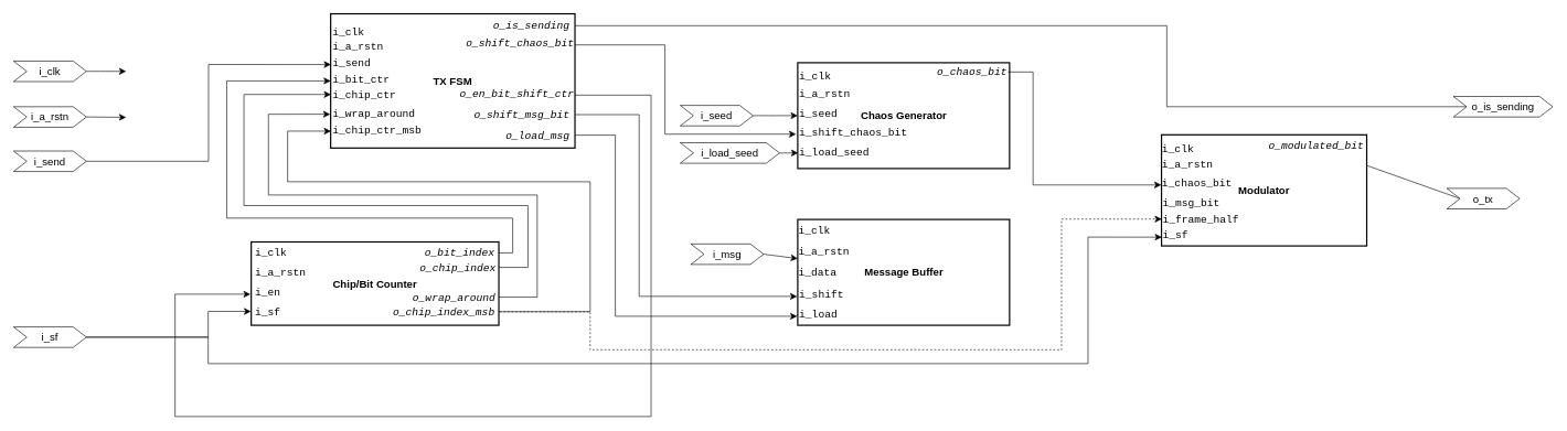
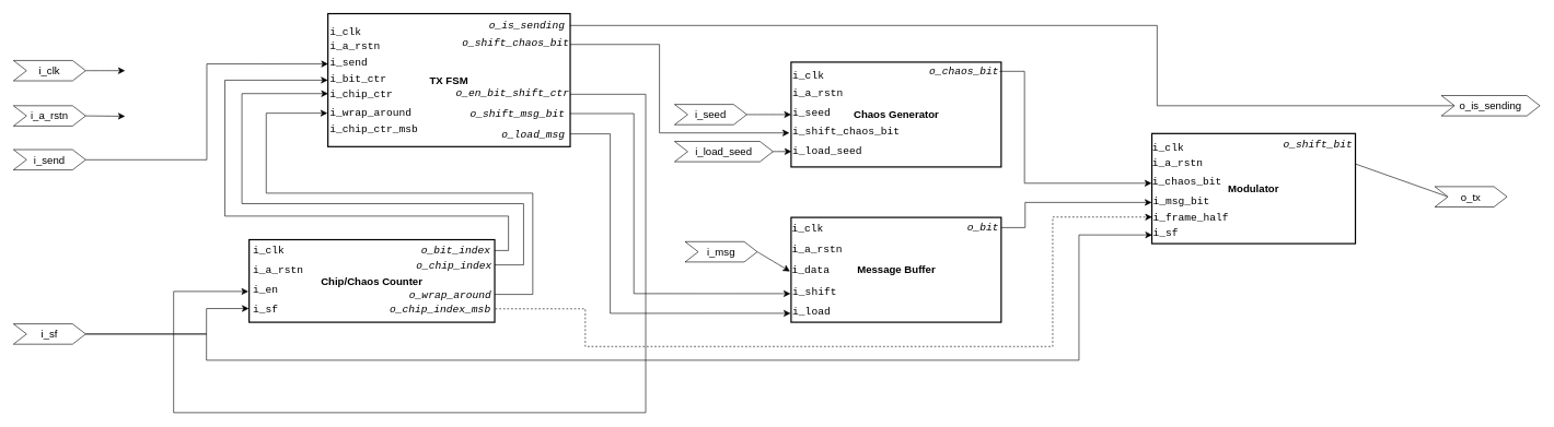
  <mxCell id="0" />
  <mxCell id="1" parent="0" />
  <mxCell id="2" style="edgeStyle=orthogonalEdgeStyle;rounded=0;orthogonalLoop=1;jettySize=auto;html=1;entryX=-0.003;entryY=0.627;entryDx=0;entryDy=0;entryPerimeter=0;fontSize=12;startSize=8;endSize=8;exitX=0.997;exitY=0.67;exitDx=0;exitDy=0;exitPerimeter=0;" edge="1" parent="1" source="20" target="29"><mxGeometry relative="1" as="geometry"><Array as="points"><mxPoint x="868" y="143" /><mxPoint x="983" y="143" /><mxPoint x="983" y="629" /><mxPoint x="264" y="629" /><mxPoint x="264" y="444" /></Array></mxGeometry></mxCell>
  <mxCell id="3" style="edgeStyle=orthogonalEdgeStyle;rounded=0;orthogonalLoop=1;jettySize=auto;html=1;entryX=-0.008;entryY=0.526;entryDx=0;entryDy=0;entryPerimeter=0;fontSize=12;startSize=8;endSize=8;" edge="1" parent="1" source="42" target="28"><mxGeometry relative="1" as="geometry"><Array as="points"><mxPoint x="811" y="448" /><mxPoint x="811" y="294" /><mxPoint x="405" y="294" /><mxPoint x="405" y="172" /></Array></mxGeometry></mxCell>
  <mxCell id="4" style="edgeStyle=orthogonalEdgeStyle;rounded=0;orthogonalLoop=1;jettySize=auto;html=1;entryX=-0.014;entryY=0.606;entryDx=0;entryDy=0;entryPerimeter=0;fontSize=12;startSize=8;endSize=8;" edge="1" parent="1" source="17" target="34"><mxGeometry relative="1" as="geometry"><Array as="points"><mxPoint x="1004" y="67" /><mxPoint x="1004" y="202" /></Array></mxGeometry></mxCell>
  <mxCell id="5" style="edgeStyle=orthogonalEdgeStyle;rounded=0;orthogonalLoop=1;jettySize=auto;html=1;entryX=-0.01;entryY=0.586;entryDx=0;entryDy=0;entryPerimeter=0;fontSize=12;startSize=8;endSize=8;" edge="1" parent="1" source="18" target="48"><mxGeometry relative="1" as="geometry"><Array as="points"><mxPoint x="965" y="173" /><mxPoint x="965" y="447" /></Array></mxGeometry></mxCell>
  <mxCell id="6" style="edgeStyle=orthogonalEdgeStyle;rounded=0;orthogonalLoop=1;jettySize=auto;html=1;entryX=-0.01;entryY=0.618;entryDx=0;entryDy=0;entryPerimeter=0;fontSize=12;startSize=8;endSize=8;" edge="1" parent="1" source="19" target="47"><mxGeometry relative="1" as="geometry"><Array as="points"><mxPoint x="929" y="203" /><mxPoint x="929" y="477" /></Array></mxGeometry></mxCell>
- <mxCell id="8" style="edgeStyle=orthogonalEdgeStyle;rounded=0;orthogonalLoop=1;jettySize=auto;html=1;entryX=0.001;entryY=0.874;entryDx=0;entryDy=0;entryPerimeter=0;fontSize=12;startSize=8;endSize=8;" edge="1" parent="1" source="41" target="14"><mxGeometry relative="1" as="geometry"><Array as="points"><mxPoint x="891" y="471" /><mxPoint x="891" y="274" /><mxPoint x="434" y="274" /><mxPoint x="434" y="197" /></Array></mxGeometry></mxCell>
+ <mxCell id="7" style="edgeStyle=orthogonalEdgeStyle;rounded=0;orthogonalLoop=1;jettySize=auto;html=1;entryX=-0.002;entryY=0.58;entryDx=0;entryDy=0;entryPerimeter=0;fontSize=12;startSize=8;endSize=8;" edge="1" parent="1" source="49" target="54"><mxGeometry relative="1" as="geometry"><Array as="points"><mxPoint x="1561" y="346" /><mxPoint x="1561" y="308" /></Array></mxGeometry></mxCell>
  <mxCell id="9" style="edgeStyle=orthogonalEdgeStyle;rounded=0;orthogonalLoop=1;jettySize=auto;html=1;entryX=0.001;entryY=0.601;entryDx=0;entryDy=0;entryPerimeter=0;fontSize=12;startSize=8;endSize=8;" edge="1" parent="1" source="40" target="14"><mxGeometry relative="1" as="geometry"><Array as="points"><mxPoint x="797" y="404" /><mxPoint x="797" y="310" /><mxPoint x="368" y="310" /><mxPoint x="368" y="142" /></Array></mxGeometry></mxCell>
  <mxCell id="10" style="edgeStyle=orthogonalEdgeStyle;rounded=0;orthogonalLoop=1;jettySize=auto;html=1;entryX=0;entryY=0.5;entryDx=0;entryDy=0;fontSize=12;startSize=8;endSize=8;endArrow=none;endFill=0;" edge="1" parent="1" source="21" target="69"><mxGeometry relative="1" as="geometry"><Array as="points"><mxPoint x="1762" y="38" /><mxPoint x="1762" y="161" /></Array></mxGeometry></mxCell>
  <mxCell id="11" style="edgeStyle=orthogonalEdgeStyle;rounded=0;orthogonalLoop=1;jettySize=auto;html=1;entryX=0;entryY=0.5;entryDx=0;entryDy=0;fontSize=12;startSize=8;endSize=8;" edge="1" parent="1" source="39" target="14"><mxGeometry relative="1" as="geometry"><Array as="points"><mxPoint x="774" y="382" /><mxPoint x="774" y="329" /><mxPoint x="342" y="329" /><mxPoint x="342" y="122" /><mxPoint x="499" y="122" /></Array></mxGeometry></mxCell>
  <mxCell id="12" style="rounded=0;orthogonalLoop=1;jettySize=auto;html=1;entryX=0;entryY=0.5;entryDx=0;entryDy=0;fontSize=12;startSize=8;endSize=8;endArrow=none;endFill=0;" edge="1" parent="1" source="57" target="68"><mxGeometry relative="1" as="geometry" /></mxCell>
  <mxCell id="13" style="edgeStyle=orthogonalEdgeStyle;rounded=0;orthogonalLoop=1;jettySize=auto;html=1;entryX=0.003;entryY=0.498;entryDx=0;entryDy=0;entryPerimeter=0;fontSize=12;startSize=8;endSize=8;dashed=1;" edge="1" parent="1" source="41" target="55"><mxGeometry relative="1" as="geometry"><Array as="points"><mxPoint x="891" y="471" /><mxPoint x="891" y="528" /><mxPoint x="1603" y="528" /><mxPoint x="1603" y="330" /></Array></mxGeometry></mxCell>
  <mxCell id="14" value="&lt;b&gt;TX FSM&lt;/b&gt;" style="rounded=0;whiteSpace=wrap;html=1;fontSize=16;strokeWidth=2;" vertex="1" parent="1"><mxGeometry x="499" y="20" width="369" height="203" as="geometry" /></mxCell>
  <mxCell id="15" value="&lt;b&gt;Chaos Generator&lt;/b&gt;" style="rounded=0;whiteSpace=wrap;html=1;fontSize=16;strokeWidth=2;" vertex="1" parent="1"><mxGeometry x="1204.5" y="94" width="320" height="160" as="geometry" /></mxCell>
  <mxCell id="16" value="&lt;font face=&quot;Courier New&quot;&gt;o_chaos_bit&lt;/font&gt;" style="text;html=1;align=right;verticalAlign=middle;resizable=0;points=[];autosize=1;strokeColor=none;fillColor=none;fontSize=16;fontStyle=2" vertex="1" parent="1"><mxGeometry x="1398" y="91.5" width="124" height="33" as="geometry" /></mxCell>
  <mxCell id="17" value="&lt;font face=&quot;Courier New&quot;&gt;o_shift_chaos_bit&lt;/font&gt;" style="text;html=1;align=right;verticalAlign=middle;resizable=0;points=[];autosize=1;strokeColor=none;fillColor=none;fontSize=16;fontStyle=2" vertex="1" parent="1"><mxGeometry x="687" y="48" width="181" height="33" as="geometry" /></mxCell>
  <mxCell id="18" value="&lt;font face=&quot;Courier New&quot;&gt;o_shift_msg_bit&lt;/font&gt;" style="text;html=1;align=right;verticalAlign=middle;resizable=0;points=[];autosize=1;strokeColor=none;fillColor=none;fontSize=16;fontStyle=2" vertex="1" parent="1"><mxGeometry x="699" y="156" width="162" height="33" as="geometry" /></mxCell>
  <mxCell id="19" value="&lt;font face=&quot;Courier New&quot;&gt;o_load_msg&lt;/font&gt;" style="text;html=1;align=right;verticalAlign=middle;resizable=0;points=[];autosize=1;strokeColor=none;fillColor=none;fontSize=16;fontStyle=2" vertex="1" parent="1"><mxGeometry x="747" y="187" width="114" height="33" as="geometry" /></mxCell>
  <mxCell id="20" value="&lt;font face=&quot;Courier New&quot;&gt;o_en_bit_shift_ctr&lt;/font&gt;" style="text;html=1;align=right;verticalAlign=middle;resizable=0;points=[];autosize=1;strokeColor=none;fillColor=none;fontSize=16;fontStyle=2" vertex="1" parent="1"><mxGeometry x="687" y="124.5" width="181" height="33" as="geometry" /></mxCell>
  <mxCell id="21" value="&lt;font face=&quot;Courier New&quot;&gt;o_is_sending&lt;/font&gt;" style="text;html=1;align=right;verticalAlign=middle;resizable=0;points=[];autosize=1;strokeColor=none;fillColor=none;fontSize=16;fontStyle=2" vertex="1" parent="1"><mxGeometry x="728" y="21.5" width="133" height="33" as="geometry" /></mxCell>
  <mxCell id="22" value="&lt;font face=&quot;Courier New&quot;&gt;i_clk&lt;/font&gt;" style="text;html=1;align=left;verticalAlign=middle;resizable=0;points=[];autosize=1;strokeColor=none;fillColor=none;fontSize=16;" vertex="1" parent="1"><mxGeometry x="499.5" y="31" width="66" height="33" as="geometry" /></mxCell>
  <mxCell id="23" value="&lt;font face=&quot;Courier New&quot;&gt;i_a_rstn&lt;/font&gt;" style="text;html=1;align=left;verticalAlign=middle;resizable=0;points=[];autosize=1;strokeColor=none;fillColor=none;fontSize=16;" vertex="1" parent="1"><mxGeometry x="499.5" y="52" width="95" height="33" as="geometry" /></mxCell>
  <mxCell id="24" value="&lt;font face=&quot;Courier New&quot;&gt;i_send&lt;/font&gt;" style="text;html=1;align=left;verticalAlign=middle;resizable=0;points=[];autosize=1;strokeColor=none;fillColor=none;fontSize=16;" vertex="1" parent="1"><mxGeometry x="499.5" y="77" width="76" height="33" as="geometry" /></mxCell>
  <mxCell id="25" value="&lt;font face=&quot;Courier New&quot;&gt;i_bit_ctr&lt;/font&gt;" style="text;html=1;align=left;verticalAlign=middle;resizable=0;points=[];autosize=1;strokeColor=none;fillColor=none;fontSize=16;" vertex="1" parent="1"><mxGeometry x="499.5" y="102" width="104" height="33" as="geometry" /></mxCell>
  <mxCell id="26" value="&lt;font face=&quot;Courier New&quot;&gt;i_chip_ctr&lt;/font&gt;" style="text;html=1;align=left;verticalAlign=middle;resizable=0;points=[];autosize=1;strokeColor=none;fillColor=none;fontSize=16;" vertex="1" parent="1"><mxGeometry x="499.5" y="126" width="114" height="33" as="geometry" /></mxCell>
  <mxCell id="27" value="&lt;font face=&quot;Courier New&quot;&gt;i_chip_ctr_msb&lt;/font&gt;" style="text;html=1;align=left;verticalAlign=middle;resizable=0;points=[];autosize=1;strokeColor=none;fillColor=none;fontSize=16;" vertex="1" parent="1"><mxGeometry x="499.5" y="179" width="152" height="33" as="geometry" /></mxCell>
  <mxCell id="28" value="&lt;font face=&quot;Courier New&quot;&gt;i_wrap_around&lt;/font&gt;" style="text;html=1;align=left;verticalAlign=middle;resizable=0;points=[];autosize=1;strokeColor=none;fillColor=none;fontSize=16;" vertex="1" parent="1"><mxGeometry x="499.5" y="154.5" width="143" height="33" as="geometry" /></mxCell>
- <mxCell id="29" value="&lt;b&gt;Chip/Bit Counter&lt;/b&gt;" style="rounded=0;whiteSpace=wrap;html=1;fontSize=16;strokeWidth=2;" vertex="1" parent="1"><mxGeometry x="379" y="365" width="374" height="126" as="geometry" /></mxCell>
+ <mxCell id="29" value="&lt;b&gt;Chip/Chaos Counter&lt;/b&gt;" style="rounded=0;whiteSpace=wrap;html=1;fontSize=16;strokeWidth=2;" vertex="1" parent="1"><mxGeometry x="379" y="365" width="374" height="126" as="geometry" /></mxCell>
  <mxCell id="30" value="&lt;font face=&quot;Courier New&quot;&gt;i_clk&lt;/font&gt;" style="text;html=1;align=left;verticalAlign=middle;resizable=0;points=[];autosize=1;strokeColor=none;fillColor=none;fontSize=16;" vertex="1" parent="1"><mxGeometry x="1204.5" y="97.5" width="66" height="33" as="geometry" /></mxCell>
  <mxCell id="31" value="&lt;font face=&quot;Courier New&quot;&gt;i_a_rstn&lt;/font&gt;" style="text;html=1;align=left;verticalAlign=middle;resizable=0;points=[];autosize=1;strokeColor=none;fillColor=none;fontSize=16;" vertex="1" parent="1"><mxGeometry x="1204.5" y="124.5" width="95" height="33" as="geometry" /></mxCell>
  <mxCell id="32" value="&lt;font face=&quot;Courier New&quot;&gt;i_seed&lt;/font&gt;" style="text;html=1;align=left;verticalAlign=middle;resizable=0;points=[];autosize=1;strokeColor=none;fillColor=none;fontSize=16;" vertex="1" parent="1"><mxGeometry x="1204.5" y="154.5" width="76" height="33" as="geometry" /></mxCell>
  <mxCell id="33" value="&lt;font face=&quot;Courier New&quot;&gt;i_load_seed&lt;/font&gt;" style="text;html=1;align=left;verticalAlign=middle;resizable=0;points=[];autosize=1;strokeColor=none;fillColor=none;fontSize=16;" vertex="1" parent="1"><mxGeometry x="1204.5" y="212" width="124" height="33" as="geometry" /></mxCell>
  <mxCell id="34" value="&lt;font face=&quot;Courier New&quot;&gt;i_shift_chaos_bit&lt;/font&gt;" style="text;html=1;align=left;verticalAlign=middle;resizable=0;points=[];autosize=1;strokeColor=none;fillColor=none;fontSize=16;" vertex="1" parent="1"><mxGeometry x="1204.5" y="182" width="181" height="33" as="geometry" /></mxCell>
  <mxCell id="35" value="&lt;font face=&quot;Courier New&quot;&gt;i_clk&lt;/font&gt;" style="text;html=1;align=left;verticalAlign=middle;resizable=0;points=[];autosize=1;strokeColor=none;fillColor=none;fontSize=16;" vertex="1" parent="1"><mxGeometry x="382.5" y="365" width="66" height="33" as="geometry" /></mxCell>
  <mxCell id="36" value="&lt;font face=&quot;Courier New&quot;&gt;i_a_rstn&lt;/font&gt;" style="text;html=1;align=left;verticalAlign=middle;resizable=0;points=[];autosize=1;strokeColor=none;fillColor=none;fontSize=16;" vertex="1" parent="1"><mxGeometry x="382.5" y="395" width="95" height="33" as="geometry" /></mxCell>
  <mxCell id="37" value="&lt;font face=&quot;Courier New&quot;&gt;i_en&lt;/font&gt;" style="text;html=1;align=left;verticalAlign=middle;resizable=0;points=[];autosize=1;strokeColor=none;fillColor=none;fontSize=16;" vertex="1" parent="1"><mxGeometry x="382.5" y="424" width="56" height="33" as="geometry" /></mxCell>
  <mxCell id="38" value="&lt;font face=&quot;Courier New&quot;&gt;i_sf&lt;/font&gt;" style="text;html=1;align=left;verticalAlign=middle;resizable=0;points=[];autosize=1;strokeColor=none;fillColor=none;fontSize=16;" vertex="1" parent="1"><mxGeometry x="382.5" y="454" width="56" height="33" as="geometry" /></mxCell>
  <mxCell id="39" value="&lt;font face=&quot;Courier New&quot;&gt;o_bit_index&lt;/font&gt;" style="text;html=1;align=right;verticalAlign=middle;resizable=0;points=[];autosize=1;strokeColor=none;fillColor=none;fontSize=16;fontStyle=2" vertex="1" parent="1"><mxGeometry x="624" y="365" width="124" height="33" as="geometry" /></mxCell>
  <mxCell id="40" value="&lt;font face=&quot;Courier New&quot;&gt;o_chip_index&lt;/font&gt;" style="text;html=1;align=right;verticalAlign=middle;resizable=0;points=[];autosize=1;strokeColor=none;fillColor=none;fontSize=16;fontStyle=2" vertex="1" parent="1"><mxGeometry x="617" y="387" width="133" height="33" as="geometry" /></mxCell>
  <mxCell id="41" value="&lt;div style=&quot;&quot;&gt;&lt;span style=&quot;font-family: &amp;quot;Courier New&amp;quot;; background-color: initial;&quot;&gt;o_chip_index_msb&lt;/span&gt;&lt;/div&gt;" style="text;html=1;align=right;verticalAlign=middle;resizable=0;points=[];autosize=1;strokeColor=none;fillColor=none;fontSize=16;fontStyle=2" vertex="1" parent="1"><mxGeometry x="576" y="454" width="172" height="33" as="geometry" /></mxCell>
  <mxCell id="42" value="&lt;font face=&quot;Courier New&quot;&gt;o_wrap_around&lt;/font&gt;" style="text;html=1;align=right;verticalAlign=middle;resizable=0;points=[];autosize=1;strokeColor=none;fillColor=none;fontSize=16;fontStyle=2" vertex="1" parent="1"><mxGeometry x="605.5" y="432" width="143" height="33" as="geometry" /></mxCell>
  <mxCell id="43" value="&lt;b&gt;Message Buffer&lt;/b&gt;" style="rounded=0;whiteSpace=wrap;html=1;fontSize=16;strokeWidth=2;" vertex="1" parent="1"><mxGeometry x="1204.5" y="331" width="320" height="160" as="geometry" /></mxCell>
  <mxCell id="44" value="&lt;font face=&quot;Courier New&quot;&gt;i_clk&lt;/font&gt;" style="text;html=1;align=left;verticalAlign=middle;resizable=0;points=[];autosize=1;strokeColor=none;fillColor=none;fontSize=16;" vertex="1" parent="1"><mxGeometry x="1204" y="331" width="66" height="33" as="geometry" /></mxCell>
  <mxCell id="45" value="&lt;font face=&quot;Courier New&quot;&gt;i_a_rstn&lt;/font&gt;" style="text;html=1;align=left;verticalAlign=middle;resizable=0;points=[];autosize=1;strokeColor=none;fillColor=none;fontSize=16;" vertex="1" parent="1"><mxGeometry x="1204" y="363" width="95" height="33" as="geometry" /></mxCell>
  <mxCell id="46" value="&lt;font face=&quot;Courier New&quot;&gt;i_data&lt;/font&gt;" style="text;html=1;align=left;verticalAlign=middle;resizable=0;points=[];autosize=1;strokeColor=none;fillColor=none;fontSize=16;" vertex="1" parent="1"><mxGeometry x="1204" y="395" width="76" height="33" as="geometry" /></mxCell>
  <mxCell id="47" value="&lt;font face=&quot;Courier New&quot;&gt;i_load&lt;/font&gt;" style="text;html=1;align=left;verticalAlign=middle;resizable=0;points=[];autosize=1;strokeColor=none;fillColor=none;fontSize=16;" vertex="1" parent="1"><mxGeometry x="1204.5" y="457" width="76" height="33" as="geometry" /></mxCell>
  <mxCell id="48" value="&lt;font face=&quot;Courier New&quot;&gt;i_shift&lt;/font&gt;" style="text;html=1;align=left;verticalAlign=middle;resizable=0;points=[];autosize=1;strokeColor=none;fillColor=none;fontSize=16;" vertex="1" parent="1"><mxGeometry x="1204.5" y="428" width="85" height="33" as="geometry" /></mxCell>
+ <mxCell id="49" value="&lt;font face=&quot;Courier New&quot;&gt;o_bit&lt;/font&gt;" style="text;html=1;align=right;verticalAlign=middle;resizable=0;points=[];autosize=1;strokeColor=none;fillColor=none;fontSize=16;fontStyle=2" vertex="1" parent="1"><mxGeometry x="1456" y="330" width="66" height="33" as="geometry" /></mxCell>
  <mxCell id="50" value="&lt;b&gt;Modulator&lt;/b&gt;" style="rounded=0;whiteSpace=wrap;html=1;fontSize=16;strokeWidth=2;" vertex="1" parent="1"><mxGeometry x="1754" y="203" width="310" height="168" as="geometry" /></mxCell>
  <mxCell id="51" value="&lt;font face=&quot;Courier New&quot;&gt;i_clk&lt;/font&gt;" style="text;html=1;align=left;verticalAlign=middle;resizable=0;points=[];autosize=1;strokeColor=none;fillColor=none;fontSize=16;" vertex="1" parent="1"><mxGeometry x="1753" y="207.5" width="66" height="33" as="geometry" /></mxCell>
  <mxCell id="52" value="&lt;font face=&quot;Courier New&quot;&gt;i_a_rstn&lt;/font&gt;" style="text;html=1;align=left;verticalAlign=middle;resizable=0;points=[];autosize=1;strokeColor=none;fillColor=none;fontSize=16;" vertex="1" parent="1"><mxGeometry x="1753" y="231" width="95" height="33" as="geometry" /></mxCell>
  <mxCell id="53" value="&lt;font face=&quot;Courier New&quot;&gt;i_chaos_bit&lt;/font&gt;" style="text;html=1;align=left;verticalAlign=middle;resizable=0;points=[];autosize=1;strokeColor=none;fillColor=none;fontSize=16;" vertex="1" parent="1"><mxGeometry x="1753" y="260.5" width="124" height="33" as="geometry" /></mxCell>
  <mxCell id="54" value="&lt;font face=&quot;Courier New&quot;&gt;i_msg_bit&lt;/font&gt;" style="text;html=1;align=left;verticalAlign=middle;resizable=0;points=[];autosize=1;strokeColor=none;fillColor=none;fontSize=16;" vertex="1" parent="1"><mxGeometry x="1754" y="289" width="104" height="33" as="geometry" /></mxCell>
  <mxCell id="55" value="&lt;font face=&quot;Courier New&quot;&gt;i_frame_half&lt;/font&gt;" style="text;html=1;align=left;verticalAlign=middle;resizable=0;points=[];autosize=1;strokeColor=none;fillColor=none;fontSize=16;" vertex="1" parent="1"><mxGeometry x="1754" y="314" width="133" height="33" as="geometry" /></mxCell>
  <mxCell id="56" value="&lt;font face=&quot;Courier New&quot;&gt;i_sf&lt;/font&gt;" style="text;html=1;align=left;verticalAlign=middle;resizable=0;points=[];autosize=1;strokeColor=none;fillColor=none;fontSize=16;" vertex="1" parent="1"><mxGeometry x="1754" y="338.5" width="56" height="33" as="geometry" /></mxCell>
- <mxCell id="57" value="&lt;font face=&quot;Courier New&quot;&gt;o_modulated_bit&lt;/font&gt;" style="text;html=1;align=right;verticalAlign=middle;resizable=0;points=[];autosize=1;strokeColor=none;fillColor=none;fontSize=16;fontStyle=2" vertex="1" parent="1"><mxGeometry x="1899" y="203" width="162" height="33" as="geometry" /></mxCell>
+ <mxCell id="57" value="&lt;font face=&quot;Courier New&quot;&gt;o_shift_bit&lt;/font&gt;" style="text;html=1;align=right;verticalAlign=middle;resizable=0;points=[];autosize=1;strokeColor=none;fillColor=none;fontSize=16;fontStyle=2" vertex="1" parent="1"><mxGeometry x="1899" y="203" width="162" height="33" as="geometry" /></mxCell>
  <mxCell id="58" style="edgeStyle=orthogonalEdgeStyle;rounded=0;orthogonalLoop=1;jettySize=auto;html=1;entryX=0.005;entryY=0.555;entryDx=0;entryDy=0;entryPerimeter=0;fontSize=12;startSize=8;endSize=8;" edge="1" parent="1" source="16" target="53"><mxGeometry relative="1" as="geometry"><Array as="points"><mxPoint x="1560" y="108" /><mxPoint x="1560" y="279" /></Array></mxGeometry></mxCell>
  <mxCell id="59" style="edgeStyle=none;curved=1;rounded=0;orthogonalLoop=1;jettySize=auto;html=1;exitX=1;exitY=0.5;exitDx=0;exitDy=0;fontSize=12;startSize=8;endSize=8;" edge="1" parent="1" source="60"><mxGeometry relative="1" as="geometry"><mxPoint x="190" y="107" as="targetPoint" /></mxGeometry></mxCell>
  <mxCell id="60" value="i_clk" style="shape=step;perimeter=stepPerimeter;whiteSpace=wrap;html=1;fixedSize=1;fontSize=16;" vertex="1" parent="1"><mxGeometry x="20" y="91.5" width="110" height="31" as="geometry" /></mxCell>
  <mxCell id="61" style="edgeStyle=none;curved=1;rounded=0;orthogonalLoop=1;jettySize=auto;html=1;exitX=1;exitY=0.5;exitDx=0;exitDy=0;fontSize=12;startSize=8;endSize=8;" edge="1" parent="1" source="62"><mxGeometry relative="1" as="geometry"><mxPoint x="190" y="176.556" as="targetPoint" /></mxGeometry></mxCell>
  <mxCell id="62" value="i_a_rstn" style="shape=step;perimeter=stepPerimeter;whiteSpace=wrap;html=1;fixedSize=1;fontSize=16;" vertex="1" parent="1"><mxGeometry x="20" y="160.5" width="110" height="31" as="geometry" /></mxCell>
  <mxCell id="63" value="i_send" style="shape=step;perimeter=stepPerimeter;whiteSpace=wrap;html=1;fixedSize=1;fontSize=16;" vertex="1" parent="1"><mxGeometry x="20" y="227.5" width="110" height="31" as="geometry" /></mxCell>
  <mxCell id="64" style="edgeStyle=none;curved=1;rounded=0;orthogonalLoop=1;jettySize=auto;html=1;exitX=1;exitY=0.5;exitDx=0;exitDy=0;entryX=0;entryY=0.5;entryDx=0;entryDy=0;fontSize=12;startSize=8;endSize=8;" edge="1" parent="1" source="65" target="15"><mxGeometry relative="1" as="geometry" /></mxCell>
  <mxCell id="65" value="i_seed" style="shape=step;perimeter=stepPerimeter;whiteSpace=wrap;html=1;fixedSize=1;fontSize=16;" vertex="1" parent="1"><mxGeometry x="1027" y="158.5" width="110" height="31" as="geometry" /></mxCell>
  <mxCell id="66" value="i_load_seed" style="shape=step;perimeter=stepPerimeter;whiteSpace=wrap;html=1;fixedSize=1;fontSize=16;" vertex="1" parent="1"><mxGeometry x="1027" y="215" width="150" height="31" as="geometry" /></mxCell>
  <mxCell id="67" value="i_sf" style="shape=step;perimeter=stepPerimeter;whiteSpace=wrap;html=1;fixedSize=1;fontSize=16;" vertex="1" parent="1"><mxGeometry x="20" y="493.5" width="110" height="31" as="geometry" /></mxCell>
  <mxCell id="68" value="o_tx" style="shape=step;perimeter=stepPerimeter;whiteSpace=wrap;html=1;fixedSize=1;fontSize=16;" vertex="1" parent="1"><mxGeometry x="2185" y="284" width="110" height="31" as="geometry" /></mxCell>
  <mxCell id="69" value="o_is_sending" style="shape=step;perimeter=stepPerimeter;whiteSpace=wrap;html=1;fixedSize=1;fontSize=16;" vertex="1" parent="1"><mxGeometry x="2195" y="145" width="150" height="31" as="geometry" /></mxCell>
  <mxCell id="70" value="i_msg" style="shape=step;perimeter=stepPerimeter;whiteSpace=wrap;html=1;fixedSize=1;fontSize=16;" vertex="1" parent="1"><mxGeometry x="1043" y="368" width="110" height="31" as="geometry" /></mxCell>
  <mxCell id="71" style="edgeStyle=orthogonalEdgeStyle;rounded=0;orthogonalLoop=1;jettySize=auto;html=1;exitX=1;exitY=0.5;exitDx=0;exitDy=0;entryX=0.001;entryY=0.378;entryDx=0;entryDy=0;entryPerimeter=0;fontSize=12;startSize=8;endSize=8;" edge="1" parent="1" source="63" target="14"><mxGeometry relative="1" as="geometry" /></mxCell>
  <mxCell id="72" style="edgeStyle=orthogonalEdgeStyle;rounded=0;orthogonalLoop=1;jettySize=auto;html=1;exitX=1;exitY=0.5;exitDx=0;exitDy=0;entryX=-0.001;entryY=0.834;entryDx=0;entryDy=0;entryPerimeter=0;fontSize=12;startSize=8;endSize=8;" edge="1" parent="1" source="67" target="29"><mxGeometry relative="1" as="geometry"><Array as="points"><mxPoint x="314" y="509" /><mxPoint x="314" y="470" /></Array></mxGeometry></mxCell>
  <mxCell id="73" style="edgeStyle=orthogonalEdgeStyle;rounded=0;orthogonalLoop=1;jettySize=auto;html=1;exitX=1;exitY=0.5;exitDx=0;exitDy=0;fontSize=12;startSize=8;endSize=8;entryX=0.01;entryY=0.583;entryDx=0;entryDy=0;entryPerimeter=0;" edge="1" parent="1" source="67" target="56"><mxGeometry relative="1" as="geometry"><mxPoint x="1382" y="354" as="targetPoint" /><Array as="points"><mxPoint x="314" y="509" /><mxPoint x="314" y="549" /><mxPoint x="1643" y="549" /><mxPoint x="1643" y="358" /></Array></mxGeometry></mxCell>
- <mxCell id="74" style="edgeStyle=none;curved=1;rounded=0;orthogonalLoop=1;jettySize=auto;html=1;exitX=1;exitY=0.5;exitDx=0;exitDy=0;fontSize=12;startSize=8;endSize=8;" edge="1" parent="1" source="70" target="43"><mxGeometry relative="1" as="geometry" /></mxCell>
+ <mxCell id="74" style="edgeStyle=none;curved=1;rounded=0;orthogonalLoop=1;jettySize=auto;html=1;exitX=1;exitY=0.5;exitDx=0;exitDy=0;entryX=-0.016;entryY=0.557;entryDx=0;entryDy=0;entryPerimeter=0;fontSize=12;startSize=8;endSize=8;" edge="1" parent="1" source="70" target="46"><mxGeometry relative="1" as="geometry" /></mxCell>
  <mxCell id="75" style="edgeStyle=none;curved=1;rounded=0;orthogonalLoop=1;jettySize=auto;html=1;exitX=1;exitY=0.5;exitDx=0;exitDy=0;entryX=0.005;entryY=0.558;entryDx=0;entryDy=0;entryPerimeter=0;fontSize=12;startSize=8;endSize=8;" edge="1" parent="1" source="66" target="33"><mxGeometry relative="1" as="geometry" /></mxCell>
